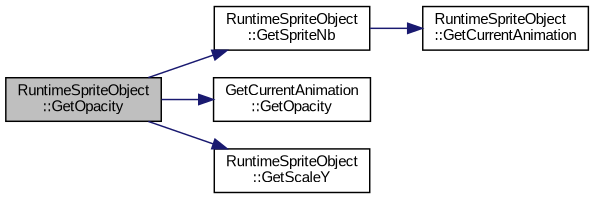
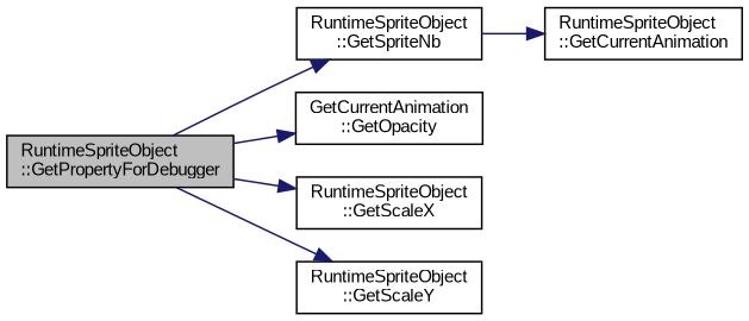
  digraph {
    fontname="Liberation Sans"
    rankdir=LR
    node [color=black fillcolor=white fontname="Liberation Sans" fontsize=10 shape=record style=filled]
    edge [color=midnightblue fontname="Liberation Sans" fontsize=10 labelfontname=Helvetica labelfontsize=10 style=solid]
-   n1 [fillcolor=grey75 fontcolor=black height=0.2 label="RuntimeSpriteObject\l::GetOpacity" width=0.4]
+   n1 [fillcolor=grey75 fontcolor=black height=0.2 label="RuntimeSpriteObject\l::GetPropertyForDebugger" width=0.4]
    n2 [height=0.2 label="RuntimeSpriteObject\l::GetSpriteNb" width=0.4]
    n3 [height=0.2 label="GetCurrentAnimation\l::GetOpacity" width=0.4]
+   n4 [height=0.2 label="RuntimeSpriteObject\l::GetScaleX" width=0.4]
    n5 [height=0.2 label="RuntimeSpriteObject\l::GetScaleY" width=0.4]
    n6 [height=0.2 label="RuntimeSpriteObject\l::GetCurrentAnimation" width=0.4]
    n1 -> n2
    n1 -> n3
+   n1 -> n4
    n1 -> n5
    n2 -> n6
  }
